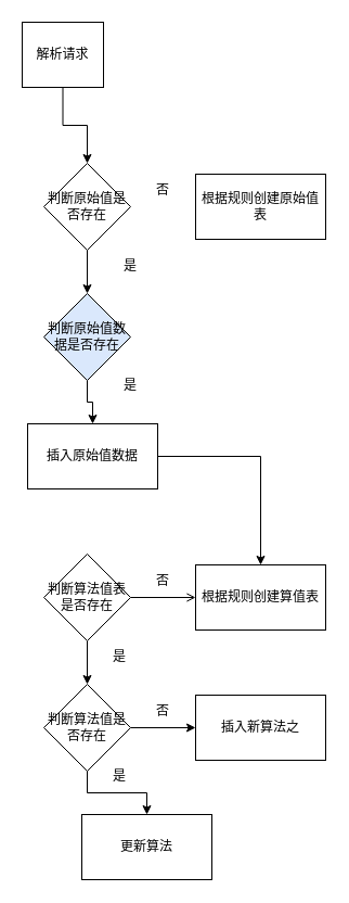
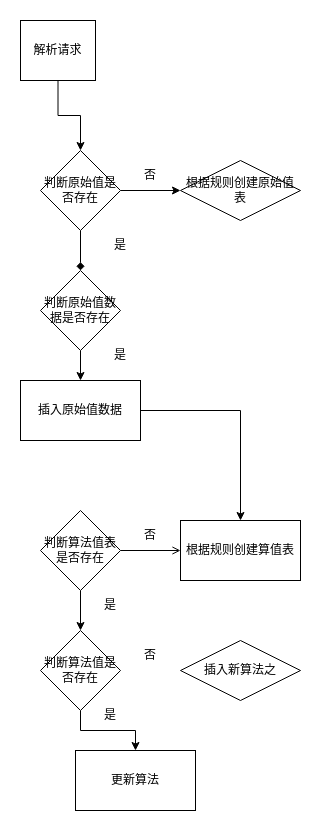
  <mxCell id="0" />
  <mxCell id="1" parent="0" />
  <mxCell id="2" value="" style="edgeStyle=orthogonalEdgeStyle;rounded=0;orthogonalLoop=1;jettySize=auto;html=1;" edge="1" parent="1" source="3" target="6"><mxGeometry relative="1" as="geometry" /></mxCell>
  <mxCell id="3" value="解析请求" style="rounded=0;whiteSpace=wrap;html=1;" vertex="1" parent="1"><mxGeometry x="20" y="20" width="75" height="60" as="geometry" /></mxCell>
- <mxCell id="5" value="" style="edgeStyle=orthogonalEdgeStyle;rounded=0;orthogonalLoop=1;jettySize=auto;html=1;" edge="1" parent="1" source="6" target="10"><mxGeometry relative="1" as="geometry" /></mxCell>
+ <mxCell id="4" value="" style="edgeStyle=orthogonalEdgeStyle;rounded=0;orthogonalLoop=1;jettySize=auto;html=1;" edge="1" parent="1" source="6" target="7"><mxGeometry relative="1" as="geometry" /></mxCell>
+ <mxCell id="5" value="" style="edgeStyle=orthogonalEdgeStyle;rounded=0;orthogonalLoop=1;jettySize=auto;html=1;endArrow=diamond;" edge="1" parent="1" source="6" target="10"><mxGeometry relative="1" as="geometry" /></mxCell>
  <mxCell id="6" value="判断原始值是否存在" style="rhombus;whiteSpace=wrap;html=1;rounded=0;" vertex="1" parent="1"><mxGeometry x="40" y="150" width="80" height="80" as="geometry" /></mxCell>
- <mxCell id="7" value="根据规则创建原始值表" style="whiteSpace=wrap;html=1;rounded=0;" vertex="1" parent="1"><mxGeometry x="180" y="160" width="120" height="60" as="geometry" /></mxCell>
+ <mxCell id="7" value="根据规则创建原始值表" style="rhombus;whiteSpace=wrap;html=1;" vertex="1" parent="1"><mxGeometry x="180" y="160" width="120" height="60" as="geometry" /></mxCell>
  <mxCell id="8" value="否" style="text;strokeColor=none;align=center;fillColor=none;html=1;verticalAlign=middle;whiteSpace=wrap;rounded=0;" vertex="1" parent="1"><mxGeometry x="120" y="160" width="60" height="30" as="geometry" /></mxCell>
  <mxCell id="9" value="" style="edgeStyle=orthogonalEdgeStyle;rounded=0;orthogonalLoop=1;jettySize=auto;html=1;" edge="1" parent="1" source="10" target="12"><mxGeometry relative="1" as="geometry" /></mxCell>
- <mxCell id="10" value="判断原始值数据是否存在" style="rhombus;whiteSpace=wrap;html=1;rounded=0;fillColor=#dae8fc;" vertex="1" parent="1"><mxGeometry x="40" y="270" width="80" height="80" as="geometry" /></mxCell>
+ <mxCell id="10" value="判断原始值数据是否存在" style="rhombus;whiteSpace=wrap;html=1;rounded=0;" vertex="1" parent="1"><mxGeometry x="40" y="270" width="80" height="80" as="geometry" /></mxCell>
  <mxCell id="11" value="" style="edgeStyle=orthogonalEdgeStyle;rounded=0;orthogonalLoop=1;jettySize=auto;html=1;" edge="1" parent="1" source="12" target="16"><mxGeometry relative="1" as="geometry" /></mxCell>
- <mxCell id="12" value="插入原始值数据" style="whiteSpace=wrap;html=1;rounded=0;" vertex="1" parent="1"><mxGeometry x="25" y="390" width="120" height="60" as="geometry" /></mxCell>
+ <mxCell id="12" value="插入原始值数据" style="whiteSpace=wrap;html=1;rounded=0;" vertex="1" parent="1"><mxGeometry x="20" y="380" width="120" height="60" as="geometry" /></mxCell>
  <mxCell id="13" value="" style="edgeStyle=orthogonalEdgeStyle;rounded=0;orthogonalLoop=1;jettySize=auto;html=1;endArrow=open;" edge="1" parent="1" source="15" target="16"><mxGeometry relative="1" as="geometry" /></mxCell>
  <mxCell id="14" value="" style="edgeStyle=orthogonalEdgeStyle;rounded=0;orthogonalLoop=1;jettySize=auto;html=1;" edge="1" parent="1" source="15" target="19"><mxGeometry relative="1" as="geometry" /></mxCell>
  <mxCell id="15" value="判断算法值表是否存在" style="rhombus;whiteSpace=wrap;html=1;rounded=0;" vertex="1" parent="1"><mxGeometry x="40" y="510" width="80" height="80" as="geometry" /></mxCell>
  <mxCell id="16" value="根据规则创建算值表" style="whiteSpace=wrap;html=1;rounded=0;" vertex="1" parent="1"><mxGeometry x="180" y="520" width="120" height="60" as="geometry" /></mxCell>
- <mxCell id="17" value="" style="edgeStyle=orthogonalEdgeStyle;rounded=0;orthogonalLoop=1;jettySize=auto;html=1;" edge="1" parent="1" source="19" target="20"><mxGeometry relative="1" as="geometry" /></mxCell>
  <mxCell id="18" value="" style="edgeStyle=orthogonalEdgeStyle;rounded=0;orthogonalLoop=1;jettySize=auto;html=1;" edge="1" parent="1" source="19" target="21"><mxGeometry relative="1" as="geometry" /></mxCell>
  <mxCell id="19" value="判断算法值是否存在" style="rhombus;whiteSpace=wrap;html=1;rounded=0;" vertex="1" parent="1"><mxGeometry x="40" y="630" width="80" height="80" as="geometry" /></mxCell>
- <mxCell id="20" value="插入新算法之" style="whiteSpace=wrap;html=1;rounded=0;" vertex="1" parent="1"><mxGeometry x="180" y="640" width="120" height="60" as="geometry" /></mxCell>
+ <mxCell id="20" value="插入新算法之" style="rhombus;whiteSpace=wrap;html=1;" vertex="1" parent="1"><mxGeometry x="180" y="640" width="120" height="60" as="geometry" /></mxCell>
  <mxCell id="21" value="更新算法" style="whiteSpace=wrap;html=1;rounded=0;" vertex="1" parent="1"><mxGeometry x="75" y="750" width="120" height="60" as="geometry" /></mxCell>
  <mxCell id="22" value="否" style="text;strokeColor=none;align=center;fillColor=none;html=1;verticalAlign=middle;whiteSpace=wrap;rounded=0;" vertex="1" parent="1"><mxGeometry x="120" y="520" width="60" height="30" as="geometry" /></mxCell>
  <mxCell id="23" value="否" style="text;strokeColor=none;align=center;fillColor=none;html=1;verticalAlign=middle;whiteSpace=wrap;rounded=0;" vertex="1" parent="1"><mxGeometry x="120" y="640" width="60" height="30" as="geometry" /></mxCell>
  <mxCell id="24" value="是" style="text;strokeColor=none;align=center;fillColor=none;html=1;verticalAlign=middle;whiteSpace=wrap;rounded=0;" vertex="1" parent="1"><mxGeometry x="90" y="230" width="60" height="30" as="geometry" /></mxCell>
  <mxCell id="25" value="是" style="text;strokeColor=none;align=center;fillColor=none;html=1;verticalAlign=middle;whiteSpace=wrap;rounded=0;" vertex="1" parent="1"><mxGeometry x="90" y="340" width="60" height="30" as="geometry" /></mxCell>
  <mxCell id="26" value="是" style="text;strokeColor=none;align=center;fillColor=none;html=1;verticalAlign=middle;whiteSpace=wrap;rounded=0;" vertex="1" parent="1"><mxGeometry x="80" y="590" width="60" height="30" as="geometry" /></mxCell>
  <mxCell id="27" value="是" style="text;strokeColor=none;align=center;fillColor=none;html=1;verticalAlign=middle;whiteSpace=wrap;rounded=0;" vertex="1" parent="1"><mxGeometry x="80" y="700" width="60" height="30" as="geometry" /></mxCell>
